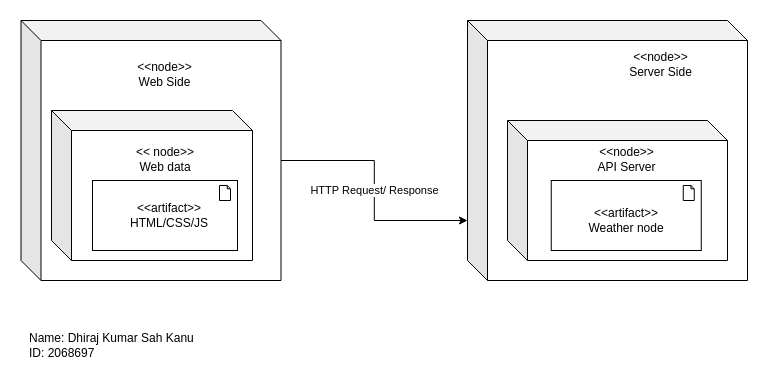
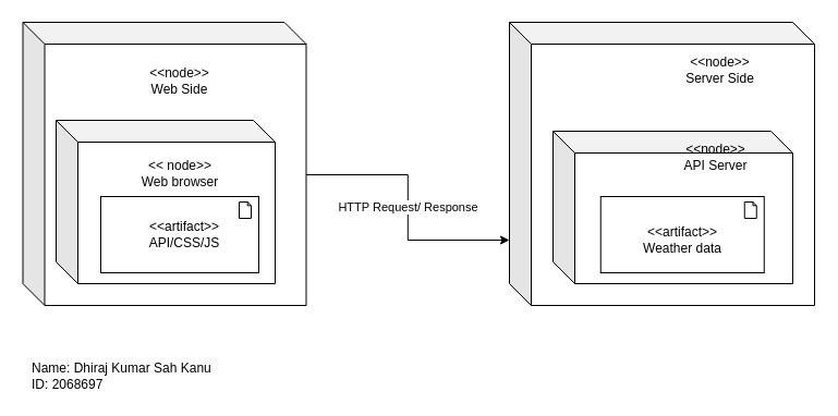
  <mxCell id="0" />
  <mxCell id="1" parent="0" />
  <mxCell id="2" value="HTTP Request/ Response" style="edgeStyle=orthogonalEdgeStyle;rounded=0;orthogonalLoop=1;jettySize=auto;html=1;exitX=0;exitY=0;exitDx=260;exitDy=140;exitPerimeter=0;entryX=0;entryY=0;entryDx=0;entryDy=200;entryPerimeter=0;" parent="1" source="3" target="4" edge="1"><mxGeometry relative="1" as="geometry" /></mxCell>
  <mxCell id="3" value="" style="shape=cube;whiteSpace=wrap;html=1;boundedLbl=1;backgroundOutline=1;darkOpacity=0.05;darkOpacity2=0.1;" parent="1" vertex="1"><mxGeometry x="20.5" y="20" width="260" height="260" as="geometry" /></mxCell>
  <mxCell id="4" value="" style="shape=cube;whiteSpace=wrap;html=1;boundedLbl=1;backgroundOutline=1;darkOpacity=0.05;darkOpacity2=0.1;" parent="1" vertex="1"><mxGeometry x="467" y="20" width="280" height="260" as="geometry" /></mxCell>
  <mxCell id="5" value="" style="shape=cube;whiteSpace=wrap;html=1;boundedLbl=1;backgroundOutline=1;darkOpacity=0.05;darkOpacity2=0.1;" parent="1" vertex="1"><mxGeometry x="51" y="110" width="201" height="150" as="geometry" /></mxCell>
  <mxCell id="6" value="" style="shape=cube;whiteSpace=wrap;html=1;boundedLbl=1;backgroundOutline=1;darkOpacity=0.05;darkOpacity2=0.1;" parent="1" vertex="1"><mxGeometry x="507" y="120" width="220" height="140" as="geometry" /></mxCell>
  <mxCell id="7" value="" style="html=1;outlineConnect=0;whiteSpace=wrap;shape=mxgraph.archimate3.application;appType=artifact;archiType=square;" parent="1" vertex="1"><mxGeometry x="92" y="180" width="145" height="70" as="geometry" /></mxCell>
  <mxCell id="8" value="&amp;lt;&amp;lt;node&amp;gt;&amp;gt;&lt;br&gt;Web Side" style="text;html=1;strokeColor=none;fillColor=none;align=center;verticalAlign=middle;whiteSpace=wrap;rounded=0;" parent="1" vertex="1"><mxGeometry x="127" y="59" width="75" height="30" as="geometry" /></mxCell>
  <mxCell id="9" value="&amp;lt;&amp;lt;node&amp;gt;&amp;gt;&lt;br&gt;Server Side" style="text;html=1;strokeColor=none;fillColor=none;align=center;verticalAlign=middle;whiteSpace=wrap;rounded=0;" parent="1" vertex="1"><mxGeometry x="623.25" y="49" width="75" height="30" as="geometry" /></mxCell>
  <mxCell id="10" value="" style="html=1;outlineConnect=0;whiteSpace=wrap;shape=mxgraph.archimate3.application;appType=artifact;archiType=square;" parent="1" vertex="1"><mxGeometry x="550.75" y="180" width="150" height="70" as="geometry" /></mxCell>
- <mxCell id="11" value="&amp;lt;&amp;lt; node&amp;gt;&amp;gt;&lt;br&gt;Web data" style="text;html=1;strokeColor=none;fillColor=none;align=center;verticalAlign=middle;whiteSpace=wrap;rounded=0;" parent="1" vertex="1"><mxGeometry x="80.75" y="154" width="167.5" height="10" as="geometry" /></mxCell>
- <mxCell id="12" value="&amp;lt;&amp;lt;artifact&amp;gt;&amp;gt;&lt;br&gt;HTML/CSS/JS" style="text;html=1;strokeColor=none;fillColor=none;align=center;verticalAlign=middle;whiteSpace=wrap;rounded=0;" parent="1" vertex="1"><mxGeometry x="84.5" y="205" width="167.5" height="20" as="geometry" /></mxCell>
- <mxCell id="13" value="&amp;lt;&amp;lt;node&amp;gt;&amp;gt;&lt;br&gt;API Server" style="text;html=1;strokeColor=none;fillColor=none;align=center;verticalAlign=middle;whiteSpace=wrap;rounded=0;" parent="1" vertex="1"><mxGeometry x="564.5" y="144" width="122.5" height="30" as="geometry" /></mxCell>
- <mxCell id="14" value="&amp;lt;&amp;lt;artifact&amp;gt;&amp;gt;&lt;br&gt;Weather node" style="text;html=1;strokeColor=none;fillColor=none;align=center;verticalAlign=middle;whiteSpace=wrap;rounded=0;" parent="1" vertex="1"><mxGeometry x="542" y="215" width="167.5" height="10" as="geometry" /></mxCell>
+ <mxCell id="11" value="&amp;lt;&amp;lt; node&amp;gt;&amp;gt;&lt;br&gt;Web browser" style="text;html=1;strokeColor=none;fillColor=none;align=center;verticalAlign=middle;whiteSpace=wrap;rounded=0;" parent="1" vertex="1"><mxGeometry x="80.75" y="154" width="167.5" height="10" as="geometry" /></mxCell>
+ <mxCell id="12" value="&amp;lt;&amp;lt;artifact&amp;gt;&amp;gt;&lt;br&gt;API/CSS/JS" style="text;html=1;strokeColor=none;fillColor=none;align=center;verticalAlign=middle;whiteSpace=wrap;rounded=0;" parent="1" vertex="1"><mxGeometry x="84.5" y="205" width="167.5" height="20" as="geometry" /></mxCell>
+ <mxCell id="13" value="&amp;lt;&amp;lt;node&amp;gt;&amp;gt;&lt;br&gt;API Server" style="text;html=1;strokeColor=none;fillColor=none;align=center;verticalAlign=middle;whiteSpace=wrap;rounded=0;" parent="1" vertex="1"><mxGeometry x="594.5" y="129" width="122.5" height="30" as="geometry" /></mxCell>
+ <mxCell id="14" value="&amp;lt;&amp;lt;artifact&amp;gt;&amp;gt;&lt;br&gt;Weather data" style="text;html=1;strokeColor=none;fillColor=none;align=center;verticalAlign=middle;whiteSpace=wrap;rounded=0;" parent="1" vertex="1"><mxGeometry x="542" y="215" width="167.5" height="10" as="geometry" /></mxCell>
  <mxCell id="15" value="Name: Dhiraj Kumar Sah Kanu&lt;br&gt;ID: 2068697" style="text;html=1;strokeColor=none;fillColor=none;align=left;verticalAlign=middle;whiteSpace=wrap;rounded=0;" parent="1" vertex="1"><mxGeometry x="27" y="330" width="176" height="30" as="geometry" /></mxCell>
